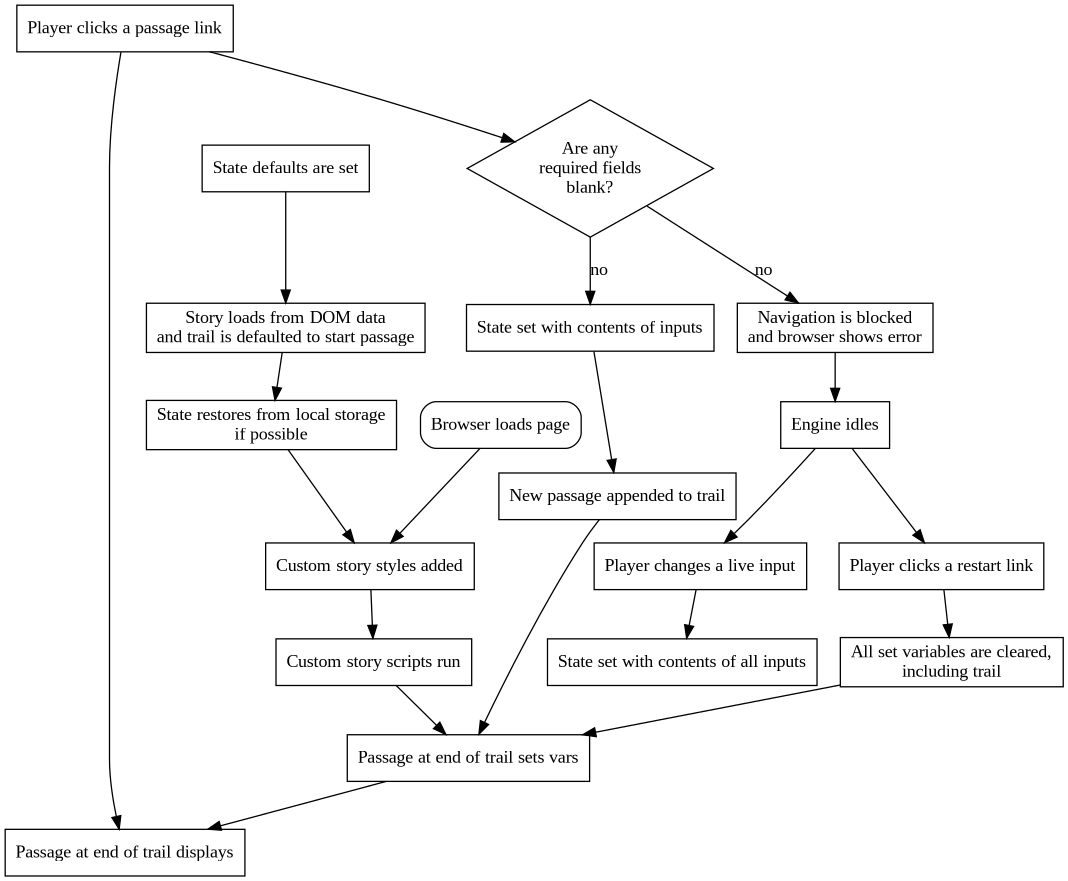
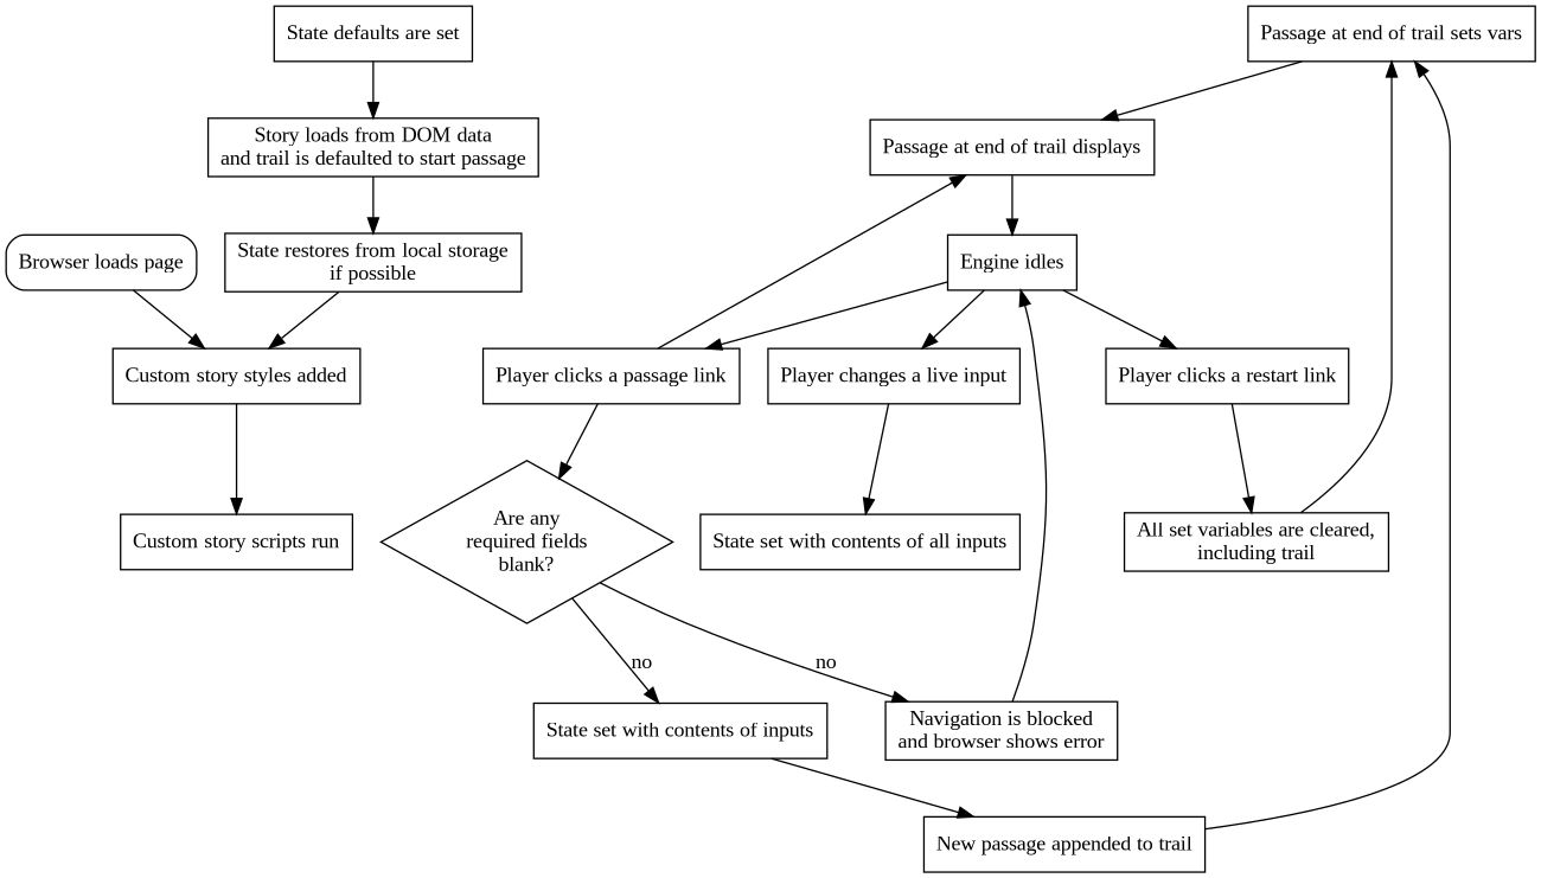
  digraph {
    fontname="Liberation Serif"
    node [fontname="Liberation Serif" shape=box]
    edge [fontname="Liberation Serif"]
    n1 [label="Browser loads page" style=rounded]
    n2 [label="Custom story styles added"]
    n3 [label="State defaults are set"]
    n4 [label="Story loads from DOM data\nand trail is defaulted to start passage"]
    n5 [label="State restores from local storage\nif possible"]
    n6 [label="Custom story scripts run"]
    n7 [label="Passage at end of trail sets vars"]
    n8 [label="Passage at end of trail displays"]
    n9 [label="Engine idles"]
    n10 [label="Player clicks a passage link"]
    n11 [label="Player clicks a restart link"]
    n12 [label="Player changes a live input"]
    n13 [label="Are any\nrequired fields\nblank?" shape=diamond]
    n14 [label="All set variables are cleared,\nincluding trail"]
    n15 [label="State set with contents of all inputs"]
    n16 [label="Navigation is blocked\nand browser shows error"]
    n17 [label="State set with contents of inputs"]
    n18 [label="New passage appended to trail"]
    n1 -> n2
    n2 -> n6
    n3 -> n4
    n4 -> n5
    n5 -> n2
-   n6 -> n7
    n7 -> n8
+   n8 -> n9
+   n9 -> n10
    n9 -> n11
    n9 -> n12
    n10 -> n8
    n10 -> n13
    n11 -> n14
    n12 -> n15
    n13 -> n16 [label=no]
    n13 -> n17 [label=no]
    n14 -> n7
    n16 -> n9
    n17 -> n18
    n18 -> n7
  }
